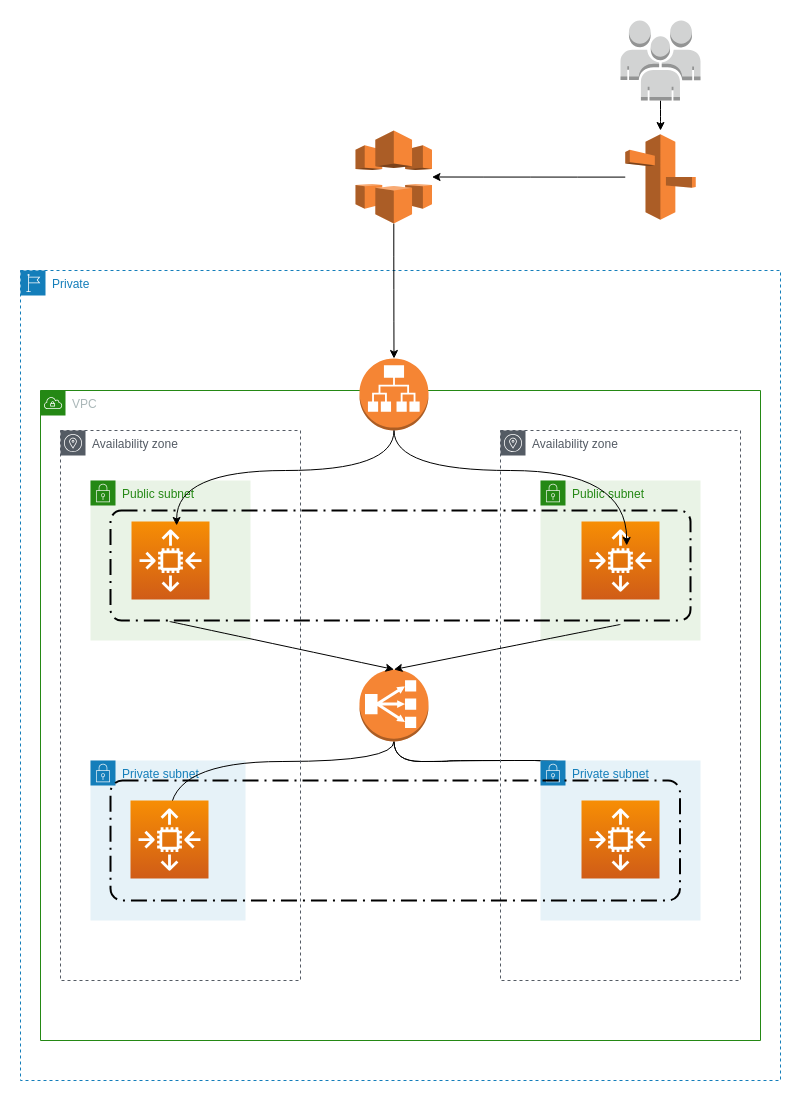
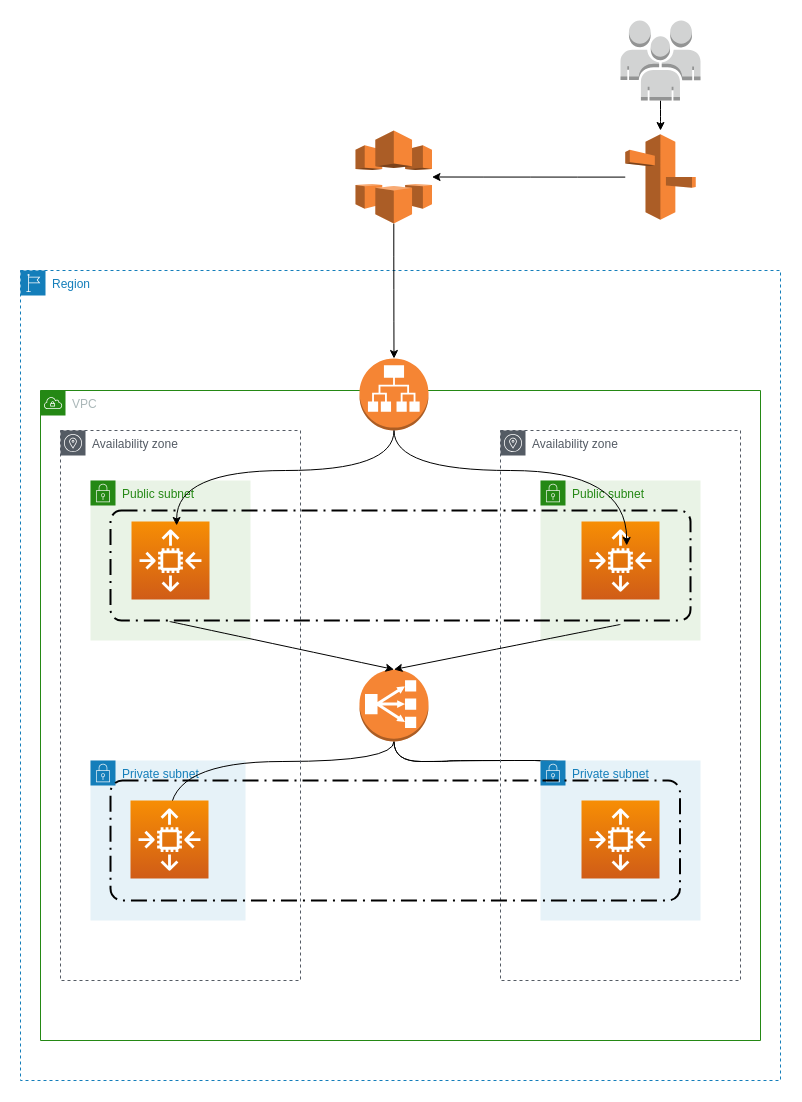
  <mxCell id="0" />
  <mxCell id="1" parent="0" />
- <mxCell id="2" value="Private" style="points=[[0,0],[0.25,0],[0.5,0],[0.75,0],[1,0],[1,0.25],[1,0.5],[1,0.75],[1,1],[0.75,1],[0.5,1],[0.25,1],[0,1],[0,0.75],[0,0.5],[0,0.25]];outlineConnect=0;gradientColor=none;html=1;whiteSpace=wrap;fontSize=12;fontStyle=0;container=1;pointerEvents=0;collapsible=0;recursiveResize=0;shape=mxgraph.aws4.group;grIcon=mxgraph.aws4.group_region;strokeColor=#147EBA;fillColor=none;verticalAlign=top;align=left;spacingLeft=30;fontColor=#147EBA;dashed=1;" vertex="1" parent="1"><mxGeometry x="20" y="270" width="760" height="810" as="geometry" /></mxCell>
+ <mxCell id="2" value="Region" style="points=[[0,0],[0.25,0],[0.5,0],[0.75,0],[1,0],[1,0.25],[1,0.5],[1,0.75],[1,1],[0.75,1],[0.5,1],[0.25,1],[0,1],[0,0.75],[0,0.5],[0,0.25]];outlineConnect=0;gradientColor=none;html=1;whiteSpace=wrap;fontSize=12;fontStyle=0;container=1;pointerEvents=0;collapsible=0;recursiveResize=0;shape=mxgraph.aws4.group;grIcon=mxgraph.aws4.group_region;strokeColor=#147EBA;fillColor=none;verticalAlign=top;align=left;spacingLeft=30;fontColor=#147EBA;dashed=1;" vertex="1" parent="1"><mxGeometry x="20" y="270" width="760" height="810" as="geometry" /></mxCell>
  <mxCell id="3" value="Private subnet" style="points=[[0,0],[0.25,0],[0.5,0],[0.75,0],[1,0],[1,0.25],[1,0.5],[1,0.75],[1,1],[0.75,1],[0.5,1],[0.25,1],[0,1],[0,0.75],[0,0.5],[0,0.25]];outlineConnect=0;gradientColor=none;html=1;whiteSpace=wrap;fontSize=12;fontStyle=0;container=1;pointerEvents=0;collapsible=0;recursiveResize=0;shape=mxgraph.aws4.group;grIcon=mxgraph.aws4.group_security_group;grStroke=0;strokeColor=#147EBA;fillColor=#E6F2F8;verticalAlign=top;align=left;spacingLeft=30;fontColor=#147EBA;dashed=0;" vertex="1" parent="2"><mxGeometry x="70" y="490" width="155" height="160" as="geometry" /></mxCell>
  <mxCell id="4" value="VPC" style="points=[[0,0],[0.25,0],[0.5,0],[0.75,0],[1,0],[1,0.25],[1,0.5],[1,0.75],[1,1],[0.75,1],[0.5,1],[0.25,1],[0,1],[0,0.75],[0,0.5],[0,0.25]];outlineConnect=0;gradientColor=none;html=1;whiteSpace=wrap;fontSize=12;fontStyle=0;container=1;pointerEvents=0;collapsible=0;recursiveResize=0;shape=mxgraph.aws4.group;grIcon=mxgraph.aws4.group_vpc;strokeColor=#248814;fillColor=none;verticalAlign=top;align=left;spacingLeft=30;fontColor=#AAB7B8;dashed=0;" vertex="1" parent="2"><mxGeometry x="20" y="120" width="720" height="650" as="geometry" /></mxCell>
  <mxCell id="5" value="" style="outlineConnect=0;dashed=0;verticalLabelPosition=bottom;verticalAlign=top;align=center;html=1;shape=mxgraph.aws3.application_load_balancer;fillColor=#F58534;gradientColor=none;" vertex="1" parent="4"><mxGeometry x="319" y="-32" width="69" height="72" as="geometry" /></mxCell>
  <mxCell id="6" style="edgeStyle=orthogonalEdgeStyle;curved=1;rounded=0;orthogonalLoop=1;jettySize=auto;html=1;entryX=0.896;entryY=0.25;entryDx=0;entryDy=0;entryPerimeter=0;" edge="1" parent="4" source="9" target="18"><mxGeometry relative="1" as="geometry" /></mxCell>
  <mxCell id="7" style="edgeStyle=orthogonalEdgeStyle;curved=1;rounded=0;orthogonalLoop=1;jettySize=auto;html=1;entryX=0.105;entryY=0.333;entryDx=0;entryDy=0;entryPerimeter=0;" edge="1" parent="4" source="9" target="18"><mxGeometry relative="1" as="geometry" /></mxCell>
  <mxCell id="8" style="edgeStyle=orthogonalEdgeStyle;curved=1;rounded=0;orthogonalLoop=1;jettySize=auto;html=1;entryX=0.896;entryY=0.25;entryDx=0;entryDy=0;entryPerimeter=0;" edge="1" parent="4" source="9" target="18"><mxGeometry relative="1" as="geometry" /></mxCell>
  <mxCell id="9" value="" style="outlineConnect=0;dashed=0;verticalLabelPosition=bottom;verticalAlign=top;align=center;html=1;shape=mxgraph.aws3.classic_load_balancer;fillColor=#F58534;gradientColor=none;" vertex="1" parent="4"><mxGeometry x="319" y="279" width="69" height="72" as="geometry" /></mxCell>
  <mxCell id="10" value="Public subnet" style="points=[[0,0],[0.25,0],[0.5,0],[0.75,0],[1,0],[1,0.25],[1,0.5],[1,0.75],[1,1],[0.75,1],[0.5,1],[0.25,1],[0,1],[0,0.75],[0,0.5],[0,0.25]];outlineConnect=0;gradientColor=none;html=1;whiteSpace=wrap;fontSize=12;fontStyle=0;container=1;pointerEvents=0;collapsible=0;recursiveResize=0;shape=mxgraph.aws4.group;grIcon=mxgraph.aws4.group_security_group;grStroke=0;strokeColor=#248814;fillColor=#E9F3E6;verticalAlign=top;align=left;spacingLeft=30;fontColor=#248814;dashed=0;" vertex="1" parent="4"><mxGeometry x="50" y="90" width="160" height="160" as="geometry" /></mxCell>
  <mxCell id="11" value="" style="sketch=0;points=[[0,0,0],[0.25,0,0],[0.5,0,0],[0.75,0,0],[1,0,0],[0,1,0],[0.25,1,0],[0.5,1,0],[0.75,1,0],[1,1,0],[0,0.25,0],[0,0.5,0],[0,0.75,0],[1,0.25,0],[1,0.5,0],[1,0.75,0]];outlineConnect=0;fontColor=#232F3E;gradientColor=#F78E04;gradientDirection=north;fillColor=#D05C17;strokeColor=#ffffff;dashed=0;verticalLabelPosition=bottom;verticalAlign=top;align=center;html=1;fontSize=12;fontStyle=0;aspect=fixed;shape=mxgraph.aws4.resourceIcon;resIcon=mxgraph.aws4.auto_scaling2;" vertex="1" parent="10"><mxGeometry x="41" y="41" width="78" height="78" as="geometry" /></mxCell>
  <mxCell id="12" value="" style="sketch=0;points=[[0,0,0],[0.25,0,0],[0.5,0,0],[0.75,0,0],[1,0,0],[0,1,0],[0.25,1,0],[0.5,1,0],[0.75,1,0],[1,1,0],[0,0.25,0],[0,0.5,0],[0,0.75,0],[1,0.25,0],[1,0.5,0],[1,0.75,0]];outlineConnect=0;fontColor=#232F3E;gradientColor=#F78E04;gradientDirection=north;fillColor=#D05C17;strokeColor=#ffffff;dashed=0;verticalLabelPosition=bottom;verticalAlign=top;align=center;html=1;fontSize=12;fontStyle=0;aspect=fixed;shape=mxgraph.aws4.resourceIcon;resIcon=mxgraph.aws4.auto_scaling2;" vertex="1" parent="4"><mxGeometry x="90" y="410" width="78" height="78" as="geometry" /></mxCell>
  <mxCell id="13" value="Availability zone" style="sketch=0;outlineConnect=0;gradientColor=none;html=1;whiteSpace=wrap;fontSize=12;fontStyle=0;shape=mxgraph.aws4.group;grIcon=mxgraph.aws4.group_availability_zone;strokeColor=#545B64;fillColor=none;verticalAlign=top;align=left;spacingLeft=30;fontColor=#545B64;dashed=1;" vertex="1" parent="4"><mxGeometry x="460" y="40" width="240" height="550" as="geometry" /></mxCell>
  <mxCell id="14" value="Private subnet" style="points=[[0,0],[0.25,0],[0.5,0],[0.75,0],[1,0],[1,0.25],[1,0.5],[1,0.75],[1,1],[0.75,1],[0.5,1],[0.25,1],[0,1],[0,0.75],[0,0.5],[0,0.25]];outlineConnect=0;gradientColor=none;html=1;whiteSpace=wrap;fontSize=12;fontStyle=0;container=1;pointerEvents=0;collapsible=0;recursiveResize=0;shape=mxgraph.aws4.group;grIcon=mxgraph.aws4.group_security_group;grStroke=0;strokeColor=#147EBA;fillColor=#E6F2F8;verticalAlign=top;align=left;spacingLeft=30;fontColor=#147EBA;dashed=0;" vertex="1" parent="4"><mxGeometry x="500" y="370" width="160" height="160" as="geometry" /></mxCell>
  <mxCell id="15" value="" style="sketch=0;points=[[0,0,0],[0.25,0,0],[0.5,0,0],[0.75,0,0],[1,0,0],[0,1,0],[0.25,1,0],[0.5,1,0],[0.75,1,0],[1,1,0],[0,0.25,0],[0,0.5,0],[0,0.75,0],[1,0.25,0],[1,0.5,0],[1,0.75,0]];outlineConnect=0;fontColor=#232F3E;gradientColor=#F78E04;gradientDirection=north;fillColor=#D05C17;strokeColor=#ffffff;dashed=0;verticalLabelPosition=bottom;verticalAlign=top;align=center;html=1;fontSize=12;fontStyle=0;aspect=fixed;shape=mxgraph.aws4.resourceIcon;resIcon=mxgraph.aws4.auto_scaling2;" vertex="1" parent="14"><mxGeometry x="41" y="40" width="78" height="78" as="geometry" /></mxCell>
  <mxCell id="16" value="Public subnet" style="points=[[0,0],[0.25,0],[0.5,0],[0.75,0],[1,0],[1,0.25],[1,0.5],[1,0.75],[1,1],[0.75,1],[0.5,1],[0.25,1],[0,1],[0,0.75],[0,0.5],[0,0.25]];outlineConnect=0;gradientColor=none;html=1;whiteSpace=wrap;fontSize=12;fontStyle=0;container=1;pointerEvents=0;collapsible=0;recursiveResize=0;shape=mxgraph.aws4.group;grIcon=mxgraph.aws4.group_security_group;grStroke=0;strokeColor=#248814;fillColor=#E9F3E6;verticalAlign=top;align=left;spacingLeft=30;fontColor=#248814;dashed=0;" vertex="1" parent="4"><mxGeometry x="500" y="90" width="160" height="160" as="geometry" /></mxCell>
  <mxCell id="17" value="" style="sketch=0;points=[[0,0,0],[0.25,0,0],[0.5,0,0],[0.75,0,0],[1,0,0],[0,1,0],[0.25,1,0],[0.5,1,0],[0.75,1,0],[1,1,0],[0,0.25,0],[0,0.5,0],[0,0.75,0],[1,0.25,0],[1,0.5,0],[1,0.75,0]];outlineConnect=0;fontColor=#232F3E;gradientColor=#F78E04;gradientDirection=north;fillColor=#D05C17;strokeColor=#ffffff;dashed=0;verticalLabelPosition=bottom;verticalAlign=top;align=center;html=1;fontSize=12;fontStyle=0;aspect=fixed;shape=mxgraph.aws4.resourceIcon;resIcon=mxgraph.aws4.auto_scaling2;" vertex="1" parent="16"><mxGeometry x="41" y="41" width="78" height="78" as="geometry" /></mxCell>
  <mxCell id="18" value="" style="rounded=1;arcSize=10;dashed=1;fillColor=none;gradientColor=none;dashPattern=8 3 1 3;strokeWidth=2;" vertex="1" parent="4"><mxGeometry x="70" y="390" width="569.5" height="120" as="geometry" /></mxCell>
  <mxCell id="19" value="Availability zone" style="sketch=0;outlineConnect=0;gradientColor=none;html=1;whiteSpace=wrap;fontSize=12;fontStyle=0;shape=mxgraph.aws4.group;grIcon=mxgraph.aws4.group_availability_zone;strokeColor=#545B64;fillColor=none;verticalAlign=top;align=left;spacingLeft=30;fontColor=#545B64;dashed=1;" vertex="1" parent="4"><mxGeometry x="20" y="40" width="240" height="550" as="geometry" /></mxCell>
  <mxCell id="20" value="" style="rounded=1;arcSize=10;dashed=1;fillColor=none;gradientColor=none;dashPattern=8 3 1 3;strokeWidth=2;" vertex="1" parent="2"><mxGeometry x="90" y="240" width="580" height="110" as="geometry" /></mxCell>
  <mxCell id="21" style="edgeStyle=orthogonalEdgeStyle;curved=1;rounded=0;orthogonalLoop=1;jettySize=auto;html=1;entryX=0.114;entryY=0.136;entryDx=0;entryDy=0;entryPerimeter=0;" edge="1" parent="2" source="5" target="20"><mxGeometry relative="1" as="geometry" /></mxCell>
  <mxCell id="22" style="edgeStyle=orthogonalEdgeStyle;curved=1;rounded=0;orthogonalLoop=1;jettySize=auto;html=1;entryX=0.89;entryY=0.318;entryDx=0;entryDy=0;entryPerimeter=0;" edge="1" parent="2" source="5" target="20"><mxGeometry relative="1" as="geometry" /></mxCell>
  <mxCell id="23" value="" style="endArrow=classic;html=1;rounded=0;curved=1;entryX=0.5;entryY=0;entryDx=0;entryDy=0;entryPerimeter=0;exitX=0.102;exitY=1.009;exitDx=0;exitDy=0;exitPerimeter=0;" edge="1" parent="2" source="20" target="9"><mxGeometry width="50" height="50" relative="1" as="geometry"><mxPoint x="410" y="320" as="sourcePoint" /><mxPoint x="460" y="270" as="targetPoint" /></mxGeometry></mxCell>
  <mxCell id="24" value="" style="endArrow=classic;html=1;rounded=0;curved=1;entryX=0.5;entryY=0;entryDx=0;entryDy=0;entryPerimeter=0;exitX=0.879;exitY=1.036;exitDx=0;exitDy=0;exitPerimeter=0;" edge="1" parent="2" source="20" target="9"><mxGeometry width="50" height="50" relative="1" as="geometry"><mxPoint x="410" y="320" as="sourcePoint" /><mxPoint x="460" y="270" as="targetPoint" /></mxGeometry></mxCell>
  <mxCell id="25" style="edgeStyle=orthogonalEdgeStyle;curved=1;rounded=0;orthogonalLoop=1;jettySize=auto;html=1;" edge="1" parent="1" source="26" target="5"><mxGeometry relative="1" as="geometry" /></mxCell>
  <mxCell id="26" value="" style="outlineConnect=0;dashed=0;verticalLabelPosition=bottom;verticalAlign=top;align=center;html=1;shape=mxgraph.aws3.cloudfront;fillColor=#F58536;gradientColor=none;" vertex="1" parent="1"><mxGeometry x="355" y="130" width="76.5" height="93" as="geometry" /></mxCell>
  <mxCell id="27" style="edgeStyle=orthogonalEdgeStyle;curved=1;rounded=0;orthogonalLoop=1;jettySize=auto;html=1;" edge="1" parent="1" source="28"><mxGeometry relative="1" as="geometry"><mxPoint x="660" y="130" as="targetPoint" /></mxGeometry></mxCell>
  <mxCell id="28" value="" style="outlineConnect=0;dashed=0;verticalLabelPosition=bottom;verticalAlign=top;align=center;html=1;shape=mxgraph.aws3.users;fillColor=#D2D3D3;gradientColor=none;" vertex="1" parent="1"><mxGeometry x="620" y="20" width="80" height="80" as="geometry" /></mxCell>
  <mxCell id="29" style="edgeStyle=orthogonalEdgeStyle;curved=1;rounded=0;orthogonalLoop=1;jettySize=auto;html=1;entryX=1;entryY=0.5;entryDx=0;entryDy=0;entryPerimeter=0;" edge="1" parent="1" source="30" target="26"><mxGeometry relative="1" as="geometry" /></mxCell>
  <mxCell id="30" value="" style="outlineConnect=0;dashed=0;verticalLabelPosition=bottom;verticalAlign=top;align=center;html=1;shape=mxgraph.aws3.route_53;fillColor=#F58536;gradientColor=none;" vertex="1" parent="1"><mxGeometry x="624.75" y="133.75" width="70.5" height="85.5" as="geometry" /></mxCell>
